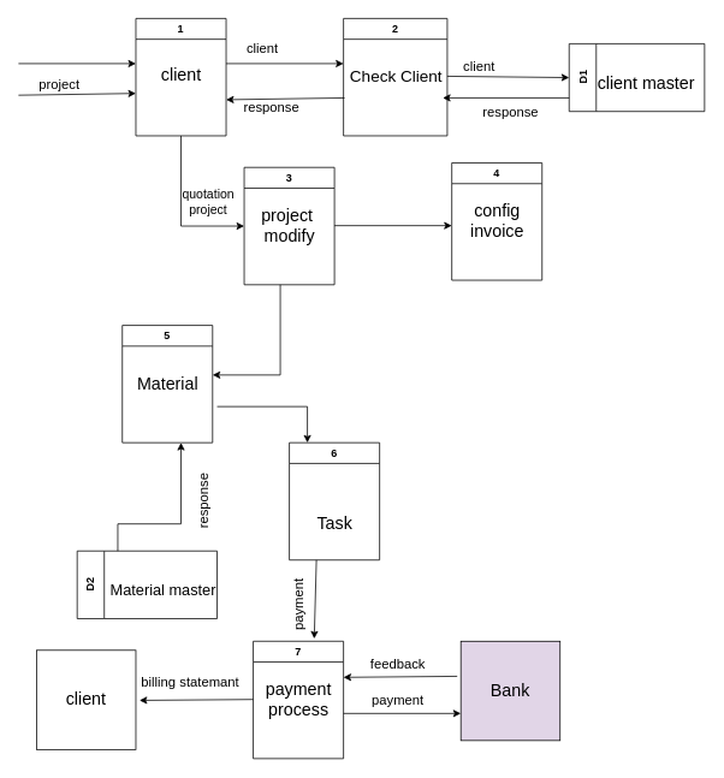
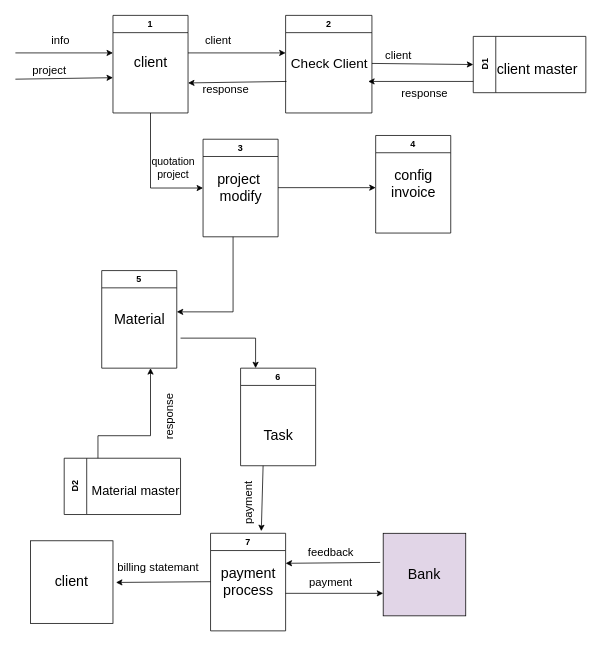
  <mxCell id="0" />
  <mxCell id="1" parent="0" />
  <mxCell id="2" value="1" style="swimlane;whiteSpace=wrap;html=1;" vertex="1" parent="1"><mxGeometry x="150" y="20" width="100" height="130" as="geometry" /></mxCell>
  <mxCell id="3" value="&lt;font style=&quot;font-size: 19px;&quot;&gt;client&lt;/font&gt;" style="text;html=1;align=center;verticalAlign=middle;resizable=0;points=[];autosize=1;strokeColor=none;fillColor=none;" vertex="1" parent="1"><mxGeometry x="165" y="63" width="70" height="40" as="geometry" /></mxCell>
  <mxCell id="4" value="" style="endArrow=classic;html=1;rounded=0;" edge="1" parent="1"><mxGeometry width="50" height="50" relative="1" as="geometry"><mxPoint x="20" y="70" as="sourcePoint" /><mxPoint x="150" y="70" as="targetPoint" /></mxGeometry></mxCell>
  <mxCell id="5" value="" style="endArrow=classic;html=1;rounded=0;entryX=0;entryY=0.25;entryDx=0;entryDy=0;" edge="1" parent="1"><mxGeometry width="50" height="50" relative="1" as="geometry"><mxPoint x="20" y="105" as="sourcePoint" /><mxPoint x="150" y="103" as="targetPoint" /></mxGeometry></mxCell>
  <mxCell id="6" value="" style="endArrow=classic;html=1;rounded=0;" edge="1" parent="1"><mxGeometry width="50" height="50" relative="1" as="geometry"><mxPoint x="250" y="70" as="sourcePoint" /><mxPoint x="380" y="70" as="targetPoint" /></mxGeometry></mxCell>
  <mxCell id="7" value="" style="endArrow=classic;html=1;rounded=0;exitX=0.067;exitY=1.075;exitDx=0;exitDy=0;exitPerimeter=0;" edge="1" parent="1" source="9"><mxGeometry width="50" height="50" relative="1" as="geometry"><mxPoint x="250" y="105" as="sourcePoint" /><mxPoint x="250" y="110" as="targetPoint" /></mxGeometry></mxCell>
  <mxCell id="8" value="2" style="swimlane;whiteSpace=wrap;html=1;" vertex="1" parent="1"><mxGeometry x="380" y="20" width="115" height="130" as="geometry" /></mxCell>
  <mxCell id="9" value="&lt;font style=&quot;font-size: 18px;&quot;&gt;Check Client&lt;/font&gt;" style="text;html=1;align=center;verticalAlign=middle;resizable=0;points=[];autosize=1;strokeColor=none;fillColor=none;" vertex="1" parent="8"><mxGeometry x="-7.5" y="45" width="130" height="40" as="geometry" /></mxCell>
  <mxCell id="10" value="" style="endArrow=classic;html=1;rounded=0;entryX=0;entryY=0.5;entryDx=0;entryDy=0;" edge="1" parent="1" target="11"><mxGeometry width="50" height="50" relative="1" as="geometry"><mxPoint x="495" y="84" as="sourcePoint" /><mxPoint x="625" y="82" as="targetPoint" /></mxGeometry></mxCell>
  <mxCell id="11" value="D1" style="swimlane;horizontal=0;whiteSpace=wrap;html=1;startSize=30;" vertex="1" parent="1"><mxGeometry x="630" y="48" width="150" height="75" as="geometry" /></mxCell>
  <mxCell id="12" value="&lt;font style=&quot;font-size: 19px;&quot;&gt;client master&lt;/font&gt;" style="text;html=1;align=center;verticalAlign=middle;resizable=0;points=[];autosize=1;strokeColor=none;fillColor=none;" vertex="1" parent="11"><mxGeometry x="20" y="25" width="130" height="40" as="geometry" /></mxCell>
+ <mxCell id="13" value="&lt;font style=&quot;font-size: 15px;&quot;&gt;info&lt;/font&gt;" style="text;html=1;align=center;verticalAlign=middle;resizable=0;points=[];autosize=1;strokeColor=none;fillColor=none;" vertex="1" parent="1"><mxGeometry x="55" y="38" width="50" height="30" as="geometry" /></mxCell>
  <mxCell id="14" value="&lt;font style=&quot;font-size: 15px;&quot;&gt;project&lt;/font&gt;" style="text;html=1;align=center;verticalAlign=middle;resizable=0;points=[];autosize=1;strokeColor=none;fillColor=none;" vertex="1" parent="1"><mxGeometry x="30" y="78" width="70" height="30" as="geometry" /></mxCell>
  <mxCell id="15" value="&lt;font style=&quot;font-size: 15px;&quot;&gt;client&lt;/font&gt;" style="text;html=1;align=center;verticalAlign=middle;resizable=0;points=[];autosize=1;strokeColor=none;fillColor=none;" vertex="1" parent="1"><mxGeometry x="260" y="38" width="60" height="30" as="geometry" /></mxCell>
  <mxCell id="16" value="&lt;font style=&quot;font-size: 15px;&quot;&gt;response&lt;/font&gt;" style="text;html=1;align=center;verticalAlign=middle;resizable=0;points=[];autosize=1;strokeColor=none;fillColor=none;" vertex="1" parent="1"><mxGeometry x="255" y="103" width="90" height="30" as="geometry" /></mxCell>
  <mxCell id="17" value="&lt;font style=&quot;font-size: 15px;&quot;&gt;response&lt;/font&gt;" style="text;html=1;align=center;verticalAlign=middle;resizable=0;points=[];autosize=1;strokeColor=none;fillColor=none;" vertex="1" parent="1"><mxGeometry x="520" y="108" width="90" height="30" as="geometry" /></mxCell>
  <mxCell id="18" value="" style="endArrow=classic;html=1;rounded=0;exitX=0.067;exitY=1.075;exitDx=0;exitDy=0;exitPerimeter=0;" edge="1" parent="1"><mxGeometry width="50" height="50" relative="1" as="geometry"><mxPoint x="630" y="108" as="sourcePoint" /><mxPoint x="490" y="108" as="targetPoint" /></mxGeometry></mxCell>
  <mxCell id="19" value="&lt;font style=&quot;font-size: 15px;&quot;&gt;client&lt;/font&gt;" style="text;html=1;align=center;verticalAlign=middle;resizable=0;points=[];autosize=1;strokeColor=none;fillColor=none;" vertex="1" parent="1"><mxGeometry x="500" y="58" width="60" height="30" as="geometry" /></mxCell>
  <mxCell id="20" value="" style="endArrow=classic;html=1;rounded=0;exitX=0.5;exitY=1;exitDx=0;exitDy=0;" edge="1" parent="1" source="2"><mxGeometry width="50" height="50" relative="1" as="geometry"><mxPoint x="220" y="240" as="sourcePoint" /><mxPoint x="270" y="250" as="targetPoint" /><Array as="points"><mxPoint x="200" y="250" /></Array></mxGeometry></mxCell>
  <mxCell id="21" value="3" style="swimlane;whiteSpace=wrap;html=1;" vertex="1" parent="1"><mxGeometry x="270" y="185" width="100" height="130" as="geometry" /></mxCell>
  <mxCell id="22" value="&lt;font style=&quot;font-size: 19px;&quot;&gt;project&amp;nbsp;&lt;/font&gt;&lt;div&gt;&lt;font style=&quot;font-size: 19px;&quot;&gt;modi&lt;/font&gt;&lt;span style=&quot;background-color: initial; font-size: 19px;&quot;&gt;fy&lt;/span&gt;&lt;/div&gt;" style="text;html=1;align=center;verticalAlign=middle;resizable=0;points=[];autosize=1;strokeColor=none;fillColor=none;" vertex="1" parent="21"><mxGeometry x="5" y="35" width="90" height="60" as="geometry" /></mxCell>
  <mxCell id="23" value="&lt;font style=&quot;font-size: 14px;&quot;&gt;quotation&lt;/font&gt;&lt;div style=&quot;font-size: 14px;&quot;&gt;&lt;font style=&quot;font-size: 14px;&quot;&gt;project&lt;/font&gt;&lt;/div&gt;" style="text;html=1;align=center;verticalAlign=middle;resizable=0;points=[];autosize=1;strokeColor=none;fillColor=none;" vertex="1" parent="1"><mxGeometry x="190" y="198" width="80" height="50" as="geometry" /></mxCell>
  <mxCell id="24" value="" style="endArrow=classic;html=1;rounded=0;" edge="1" parent="1"><mxGeometry width="50" height="50" relative="1" as="geometry"><mxPoint x="370" y="249.5" as="sourcePoint" /><mxPoint x="500" y="249.5" as="targetPoint" /></mxGeometry></mxCell>
  <mxCell id="25" value="4" style="swimlane;whiteSpace=wrap;html=1;" vertex="1" parent="1"><mxGeometry x="500" y="180" width="100" height="130" as="geometry" /></mxCell>
  <mxCell id="26" value="&lt;div&gt;&lt;font style=&quot;font-size: 19px;&quot;&gt;config&lt;/font&gt;&lt;/div&gt;&lt;div&gt;&lt;span style=&quot;font-size: 19px;&quot;&gt;invoice&lt;/span&gt;&lt;/div&gt;" style="text;html=1;align=center;verticalAlign=middle;resizable=0;points=[];autosize=1;strokeColor=none;fillColor=none;" vertex="1" parent="25"><mxGeometry x="10" y="35" width="80" height="60" as="geometry" /></mxCell>
  <mxCell id="27" value="" style="endArrow=classic;html=1;rounded=0;exitX=0.5;exitY=1;exitDx=0;exitDy=0;" edge="1" parent="1"><mxGeometry width="50" height="50" relative="1" as="geometry"><mxPoint x="310" y="315" as="sourcePoint" /><mxPoint x="235" y="415" as="targetPoint" /><Array as="points"><mxPoint x="310" y="415" /></Array></mxGeometry></mxCell>
  <mxCell id="28" value="5" style="swimlane;whiteSpace=wrap;html=1;" vertex="1" parent="1"><mxGeometry x="135" y="360" width="100" height="130" as="geometry" /></mxCell>
  <mxCell id="29" value="&lt;div&gt;&lt;span style=&quot;font-size: 19px;&quot;&gt;Material&lt;/span&gt;&lt;/div&gt;" style="text;html=1;align=center;verticalAlign=middle;resizable=0;points=[];autosize=1;strokeColor=none;fillColor=none;" vertex="1" parent="28"><mxGeometry x="5" y="45" width="90" height="40" as="geometry" /></mxCell>
  <mxCell id="30" value="" style="endArrow=classic;html=1;rounded=0;" edge="1" parent="1"><mxGeometry width="50" height="50" relative="1" as="geometry"><mxPoint x="240" y="450" as="sourcePoint" /><mxPoint x="340" y="490" as="targetPoint" /><Array as="points"><mxPoint x="340" y="450" /></Array></mxGeometry></mxCell>
  <mxCell id="31" value="6" style="swimlane;whiteSpace=wrap;html=1;" vertex="1" parent="1"><mxGeometry x="320" y="490" width="100" height="130" as="geometry" /></mxCell>
  <mxCell id="32" value="&lt;div&gt;&lt;span style=&quot;font-size: 19px;&quot;&gt;Task&lt;/span&gt;&lt;/div&gt;" style="text;html=1;align=center;verticalAlign=middle;resizable=0;points=[];autosize=1;strokeColor=none;fillColor=none;" vertex="1" parent="31"><mxGeometry x="20" y="70" width="60" height="40" as="geometry" /></mxCell>
  <mxCell id="33" value="" style="endArrow=classic;html=1;rounded=0;" edge="1" parent="1"><mxGeometry width="50" height="50" relative="1" as="geometry"><mxPoint x="130" y="610" as="sourcePoint" /><mxPoint x="200" y="490" as="targetPoint" /><Array as="points"><mxPoint x="130" y="580" /><mxPoint x="200" y="580" /></Array></mxGeometry></mxCell>
  <mxCell id="34" value="D2" style="swimlane;horizontal=0;whiteSpace=wrap;html=1;startSize=30;" vertex="1" parent="1"><mxGeometry x="85" y="610" width="155" height="75" as="geometry" /></mxCell>
  <mxCell id="35" value="&lt;font style=&quot;font-size: 17px;&quot;&gt;Material master&lt;/font&gt;" style="text;html=1;align=center;verticalAlign=middle;resizable=0;points=[];autosize=1;strokeColor=none;fillColor=none;" vertex="1" parent="34"><mxGeometry x="25" y="30" width="140" height="30" as="geometry" /></mxCell>
  <mxCell id="36" value="7" style="swimlane;whiteSpace=wrap;html=1;startSize=23;" vertex="1" parent="1"><mxGeometry x="280" y="710" width="100" height="130" as="geometry" /></mxCell>
  <mxCell id="37" value="&lt;div&gt;&lt;span style=&quot;font-size: 19px;&quot;&gt;payment&lt;/span&gt;&lt;/div&gt;&lt;div&gt;&lt;span style=&quot;font-size: 19px;&quot;&gt;process&lt;/span&gt;&lt;/div&gt;" style="text;html=1;align=center;verticalAlign=middle;resizable=0;points=[];autosize=1;strokeColor=none;fillColor=none;" vertex="1" parent="36"><mxGeometry y="35" width="100" height="60" as="geometry" /></mxCell>
  <mxCell id="38" value="" style="endArrow=classic;html=1;rounded=0;entryX=0.676;entryY=-0.022;entryDx=0;entryDy=0;entryPerimeter=0;" edge="1" parent="1" target="36"><mxGeometry width="50" height="50" relative="1" as="geometry"><mxPoint x="350" y="620" as="sourcePoint" /><mxPoint x="390" y="690" as="targetPoint" /><Array as="points" /></mxGeometry></mxCell>
  <mxCell id="39" value="&lt;font style=&quot;font-size: 15px;&quot;&gt;payment&lt;/font&gt;" style="text;html=1;align=center;verticalAlign=middle;resizable=0;points=[];autosize=1;strokeColor=none;fillColor=none;rotation=270;" vertex="1" parent="1"><mxGeometry x="290" y="655" width="80" height="30" as="geometry" /></mxCell>
  <mxCell id="40" value="" style="endArrow=classic;html=1;rounded=0;exitX=-0.036;exitY=0.353;exitDx=0;exitDy=0;exitPerimeter=0;" edge="1" parent="1" source="42"><mxGeometry width="50" height="50" relative="1" as="geometry"><mxPoint x="500" y="750" as="sourcePoint" /><mxPoint x="380" y="750" as="targetPoint" /><Array as="points" /></mxGeometry></mxCell>
  <mxCell id="41" value="" style="endArrow=classic;html=1;rounded=0;" edge="1" parent="1"><mxGeometry width="50" height="50" relative="1" as="geometry"><mxPoint x="380" y="790" as="sourcePoint" /><mxPoint x="510" y="790" as="targetPoint" /><Array as="points" /></mxGeometry></mxCell>
  <mxCell id="42" value="&lt;font style=&quot;font-size: 19px;&quot;&gt;Bank&lt;/font&gt;" style="whiteSpace=wrap;html=1;aspect=fixed;fillColor=#e1d5e7;" vertex="1" parent="1"><mxGeometry x="510" y="710" width="110" height="110" as="geometry" /></mxCell>
  <mxCell id="43" value="&lt;font style=&quot;font-size: 15px;&quot;&gt;payment&lt;/font&gt;" style="text;html=1;align=center;verticalAlign=middle;resizable=0;points=[];autosize=1;strokeColor=none;fillColor=none;rotation=0;" vertex="1" parent="1"><mxGeometry x="400" y="760" width="80" height="30" as="geometry" /></mxCell>
  <mxCell id="44" value="&lt;font style=&quot;font-size: 15px;&quot;&gt;feedback&lt;/font&gt;" style="text;html=1;align=center;verticalAlign=middle;resizable=0;points=[];autosize=1;strokeColor=none;fillColor=none;" vertex="1" parent="1"><mxGeometry x="400" y="720" width="80" height="30" as="geometry" /></mxCell>
  <mxCell id="45" value="&lt;font style=&quot;font-size: 15px;&quot;&gt;response&lt;/font&gt;" style="text;html=1;align=center;verticalAlign=middle;resizable=0;points=[];autosize=1;strokeColor=none;fillColor=none;rotation=270;" vertex="1" parent="1"><mxGeometry x="180" y="540" width="90" height="30" as="geometry" /></mxCell>
  <mxCell id="46" value="&lt;font style=&quot;font-size: 15px;&quot;&gt;billing statemant&lt;/font&gt;" style="text;html=1;align=center;verticalAlign=middle;resizable=0;points=[];autosize=1;strokeColor=none;fillColor=none;" vertex="1" parent="1"><mxGeometry x="145" y="740" width="130" height="30" as="geometry" /></mxCell>
  <mxCell id="47" value="" style="endArrow=classic;html=1;rounded=0;exitX=-0.036;exitY=0.353;exitDx=0;exitDy=0;exitPerimeter=0;" edge="1" parent="1"><mxGeometry width="50" height="50" relative="1" as="geometry"><mxPoint x="280" y="774.5" as="sourcePoint" /><mxPoint x="154" y="775.5" as="targetPoint" /><Array as="points" /></mxGeometry></mxCell>
  <mxCell id="48" value="&lt;font style=&quot;font-size: 19px;&quot;&gt;client&lt;/font&gt;" style="whiteSpace=wrap;html=1;aspect=fixed;" vertex="1" parent="1"><mxGeometry x="40" y="720" width="110" height="110" as="geometry" /></mxCell>
